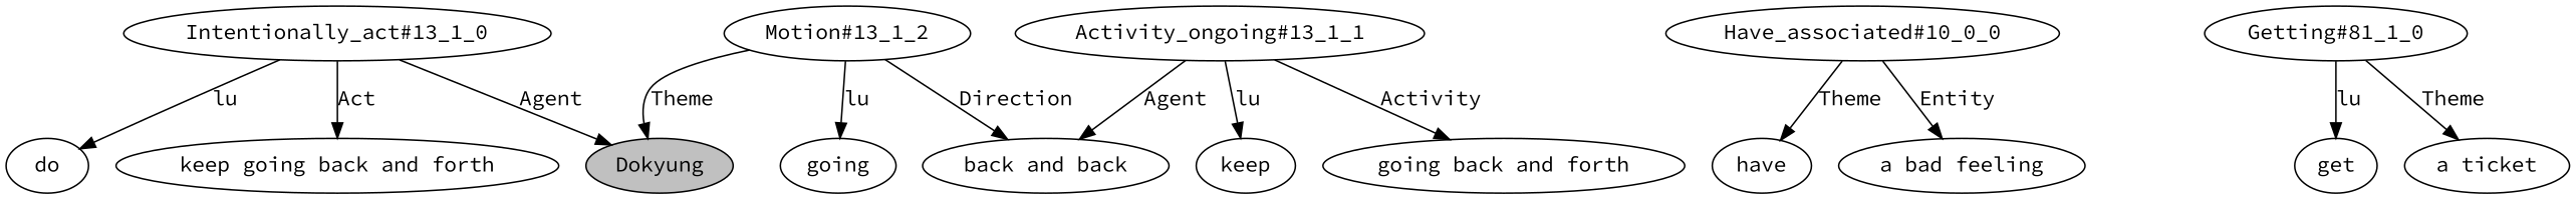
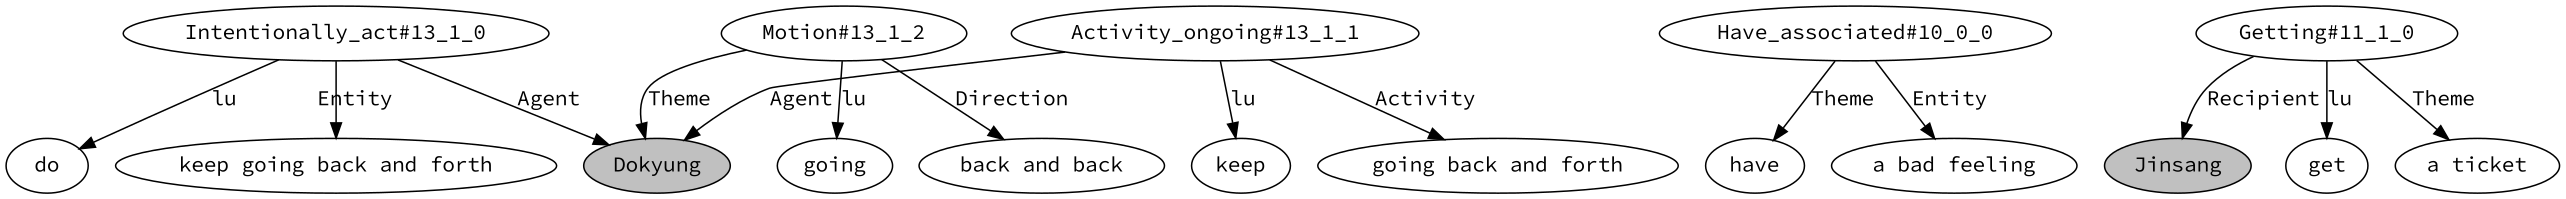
  digraph {
    fontname="Source Code Pro"
    node [fontname="Source Code Pro"]
    edge [fontname="Source Code Pro"]
    n1 [fillcolor=gray label=Dokyung style=filled]
    n2 [label="Have_associated#10_0_0"]
    n3 [label=have]
    n4 [label="a bad feeling"]
    n5 [label="Intentionally_act#13_1_0"]
    n6 [label=do]
    n7 [label="keep going back and forth"]
    n8 [label="Activity_ongoing#13_1_1"]
    n9 [label=keep]
    n10 [label="going back and forth"]
    n11 [label="Motion#13_1_2"]
    n12 [label=going]
    n13 [label="back and back"]
-   n15 [label="Getting#81_1_0"]
+   n14 [fillcolor=gray label=Jinsang style=filled]
+   n15 [label="Getting#11_1_0"]
    n16 [label=get]
    n17 [label="a ticket"]
    n2 -> n3 [label=Theme]
    n2 -> n4 [label=Entity]
    n5 -> n1 [label=Agent]
    n5 -> n6 [label=lu]
-   n5 -> n7 [label=Act]
-   n8 -> n13 [label=Agent]
+   n5 -> n7 [label=Entity]
+   n8 -> n1 [label=Agent]
    n8 -> n9 [label=lu]
    n8 -> n10 [label=Activity]
    n11 -> n1 [label=Theme]
    n11 -> n12 [label=lu]
    n11 -> n13 [label=Direction]
+   n15 -> n14 [label=Recipient]
    n15 -> n16 [label=lu]
    n15 -> n17 [label=Theme]
  }
